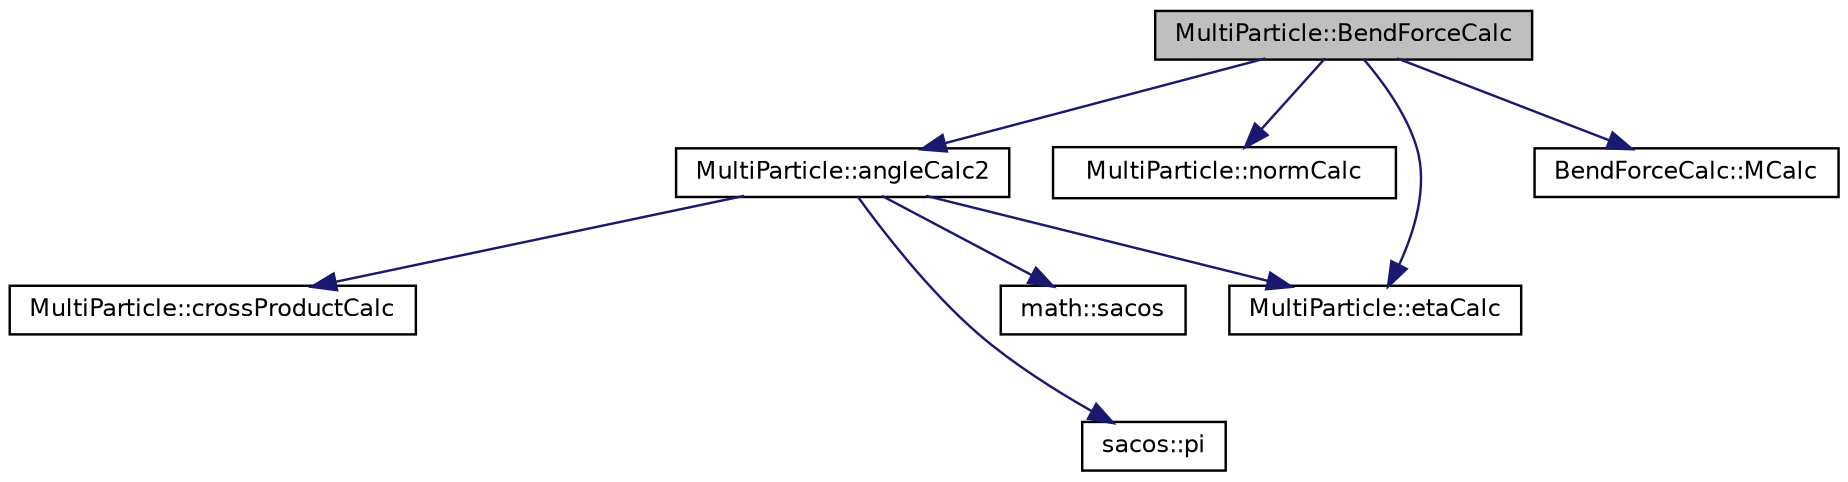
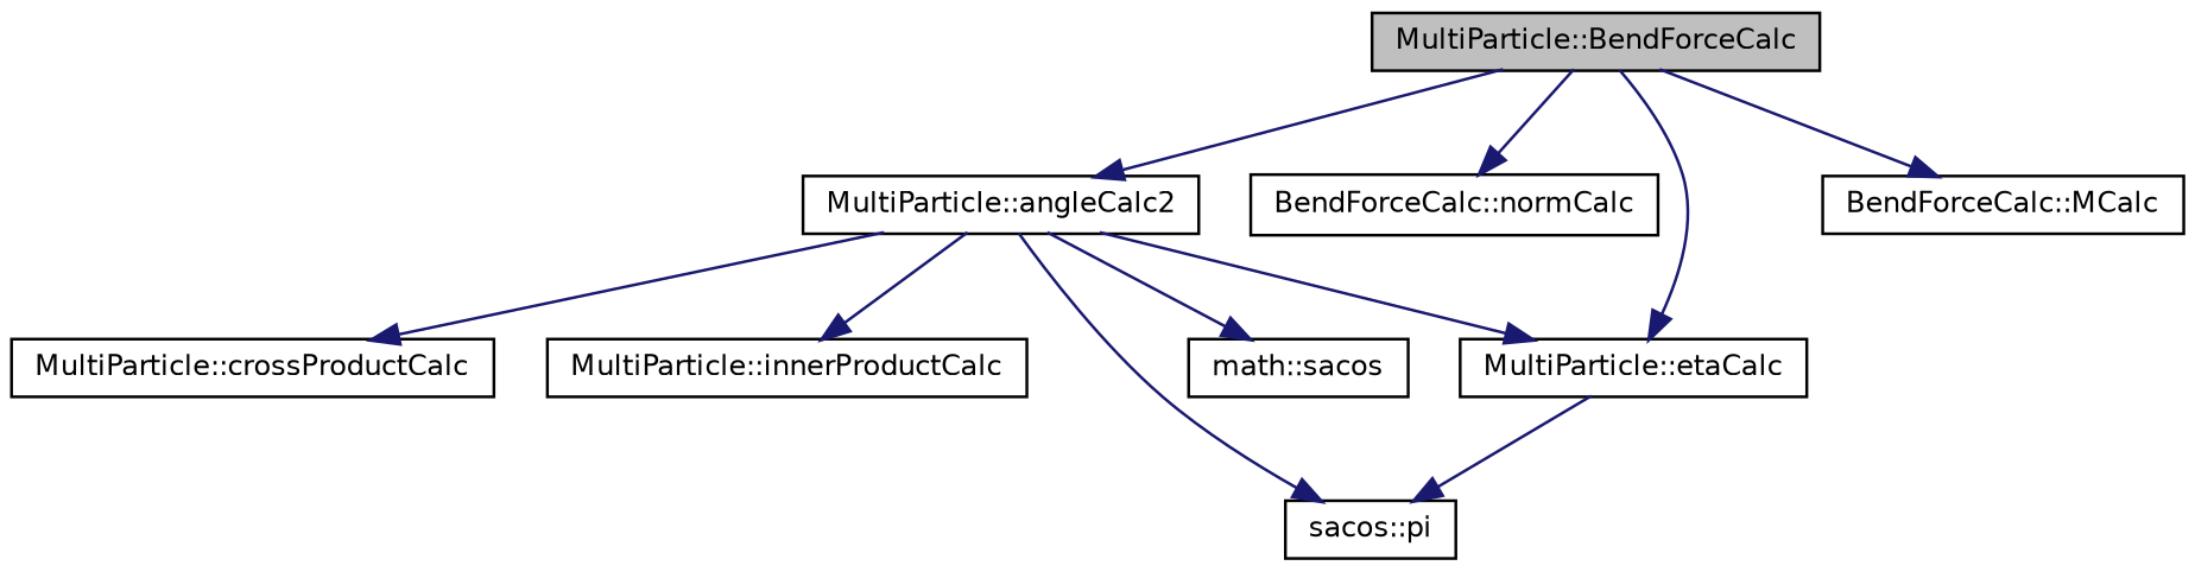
  digraph {
    rankdir=TB
    node [color=black fillcolor=white fontname=Helvetica fontsize=10 shape=record style=filled]
    edge [color=midnightblue fontname=Helvetica fontsize=10 labelfontname=Helvetica labelfontsize=10 style=solid]
    n1 [fillcolor=grey75 fontcolor=black height=0.2 label="MultiParticle::BendForceCalc" width=0.4]
    n2 [height=0.2 label="MultiParticle::angleCalc2" width=0.4]
-   n3 [height=0.2 label="MultiParticle::normCalc" width=0.4]
+   n3 [height=0.2 label="BendForceCalc::normCalc" width=0.4]
    n4 [height=0.2 label="MultiParticle::etaCalc" width=0.4]
    n5 [height=0.2 label="BendForceCalc::MCalc" width=0.4]
    n6 [height=0.2 label="MultiParticle::crossProductCalc" width=0.4]
+   n7 [height=0.2 label="MultiParticle::innerProductCalc" width=0.4]
    n8 [height=0.2 label="sacos::pi" width=0.4]
    n9 [height=0.2 label="math::sacos" width=0.4]
    n1 -> n2
    n1 -> n3
    n1 -> n4
    n1 -> n5
    n2 -> n4
    n2 -> n6
+   n2 -> n7
    n2 -> n8
    n2 -> n9
+   n4 -> n8
  }
